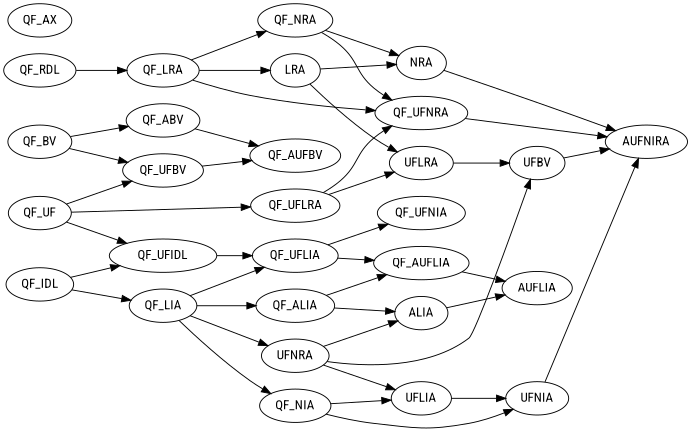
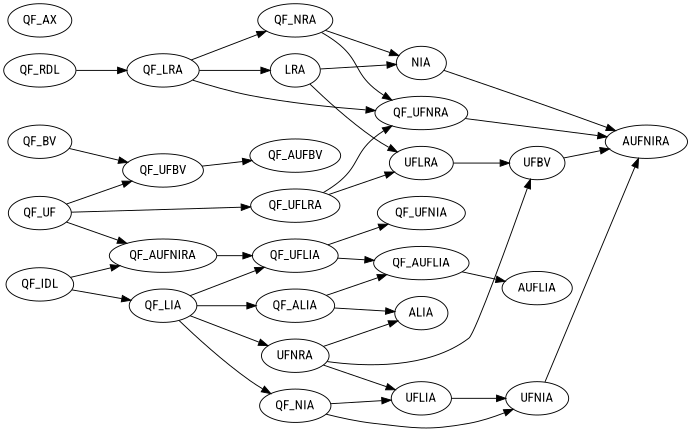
  digraph {
    fontname="Roboto Condensed"
    rankdir=LR
    node [fontname="Roboto Condensed"]
    edge [fontname="Roboto Condensed"]
    ALIA
    AUFLIA
    n3 [label=UFBV]
    AUFNIRA
    n5 [label=UFNRA]
    n6 [label=UFLIA]
    UFNIA
    LRA
-   NRA
+   NRA [label=NIA]
    UFLRA
-   QF_ABV
    QF_AUFBV
    QF_ALIA
    QF_AUFLIA
    QF_AX
    QF_BV
    QF_UFBV
    QF_IDL
    QF_LIA
-   QF_UFIDL
+   QF_UFIDL [label=QF_AUFNIRA]
    QF_NIA
    QF_UFLIA
    QF_UFNIA
    QF_LRA
    QF_NRA
    QF_UFNRA
    QF_RDL
    QF_UF
    QF_UFLRA
-   ALIA -> AUFLIA
    n3 -> AUFNIRA
    n5 -> ALIA
    n5 -> n3
    n5 -> n6
    n6 -> UFNIA
    UFNIA -> AUFNIRA
    LRA -> NRA
    LRA -> UFLRA
    NRA -> AUFNIRA
    UFLRA -> n3
-   QF_ABV -> QF_AUFBV
    QF_ALIA -> ALIA
    QF_ALIA -> QF_AUFLIA
    QF_AUFLIA -> AUFLIA
-   QF_BV -> QF_ABV
    QF_BV -> QF_UFBV
    QF_UFBV -> QF_AUFBV
    QF_IDL -> QF_LIA
    QF_IDL -> QF_UFIDL
    QF_LIA -> n5
    QF_LIA -> QF_ALIA
    QF_LIA -> QF_NIA
    QF_LIA -> QF_UFLIA
    QF_UFIDL -> QF_UFLIA
    QF_NIA -> n6
    QF_NIA -> UFNIA
    QF_UFLIA -> QF_AUFLIA
    QF_UFLIA -> QF_UFNIA
    QF_LRA -> LRA
    QF_LRA -> QF_NRA
    QF_LRA -> QF_UFNRA
    QF_NRA -> NRA
    QF_NRA -> QF_UFNRA
    QF_UFNRA -> AUFNIRA
    QF_RDL -> QF_LRA
    QF_UF -> QF_UFBV
    QF_UF -> QF_UFIDL
    QF_UF -> QF_UFLRA
    QF_UFLRA -> UFLRA
    QF_UFLRA -> QF_UFNRA
  }
